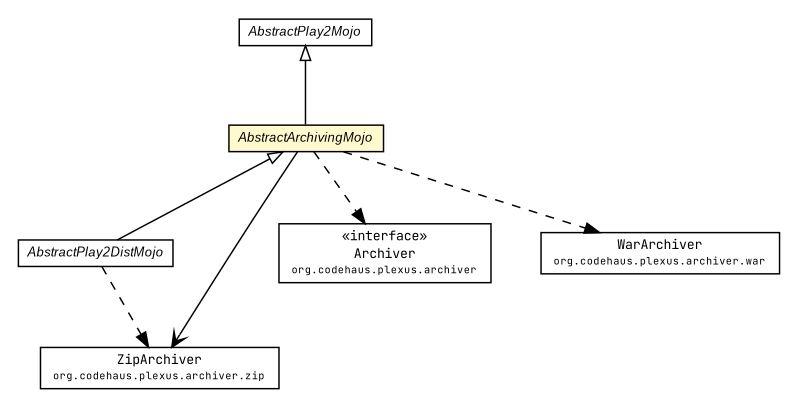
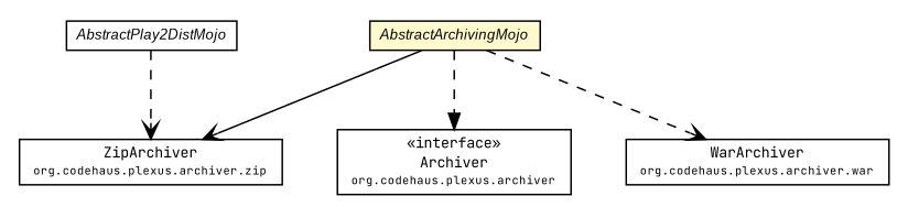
  digraph {
    fontname="JetBrains Mono"
    nodesep=0.25
    ranksep=0.5
    node [fontcolor=black fontname="JetBrains Mono" fontsize=9.0 shape=plaintext]
    edge [fontname="JetBrains Mono" fontsize=10.0 headport=p labelfontname=arial labelfontsize=10 tailport=p arrowhead=open color=black fontcolor=black style=dashed]
-   n1 [label=<<table title="com.google.code.play2.plugin.AbstractPlay2Mojo" border="0" cellborder="1" cellspacing="0" cellpadding="2" port="p" href="./AbstractPlay2Mojo.html"> 		<tr><td><table border="0" cellspacing="0" cellpadding="1"> <tr><td align="center" balign="center"><font face="arial italic"> AbstractPlay2Mojo </font></td></tr> 		</table></td></tr> 		</table>>]
    n2 [label=<<table title="com.google.code.play2.plugin.AbstractArchivingMojo" border="0" cellborder="1" cellspacing="0" cellpadding="2" port="p" bgcolor="lemonChiffon" href="./AbstractArchivingMojo.html"> 		<tr><td><table border="0" cellspacing="0" cellpadding="1"> <tr><td align="center" balign="center"><font face="arial italic"> AbstractArchivingMojo </font></td></tr> 		</table></td></tr> 		</table>>]
    n3 [label=<<table title="com.google.code.play2.plugin.AbstractPlay2DistMojo" border="0" cellborder="1" cellspacing="0" cellpadding="2" port="p" href="./AbstractPlay2DistMojo.html"> 		<tr><td><table border="0" cellspacing="0" cellpadding="1"> <tr><td align="center" balign="center"><font face="arial italic"> AbstractPlay2DistMojo </font></td></tr> 		</table></td></tr> 		</table>>]
    n4 [label=<<table title="org.codehaus.plexus.archiver.zip.ZipArchiver" border="0" cellborder="1" cellspacing="0" cellpadding="2" port="p" href="http://play2-maven-plugin.github.io/external-apidocs/org/codehaus/plexus/plexus-archiver/3.0/org/codehaus/plexus/archiver/zip/ZipArchiver.html"> 		<tr><td><table border="0" cellspacing="0" cellpadding="1"> <tr><td align="center" balign="center"> ZipArchiver </td></tr> <tr><td align="center" balign="center"><font point-size="7.0"> org.codehaus.plexus.archiver.zip </font></td></tr> 		</table></td></tr> 		</table>>]
    n5 [label=<<table title="org.codehaus.plexus.archiver.Archiver" border="0" cellborder="1" cellspacing="0" cellpadding="2" port="p" href="http://play2-maven-plugin.github.io/external-apidocs/org/codehaus/plexus/plexus-archiver/3.0/org/codehaus/plexus/archiver/Archiver.html"> 		<tr><td><table border="0" cellspacing="0" cellpadding="1"> <tr><td align="center" balign="center"> &#171;interface&#187; </td></tr> <tr><td align="center" balign="center"> Archiver </td></tr> <tr><td align="center" balign="center"><font point-size="7.0"> org.codehaus.plexus.archiver </font></td></tr> 		</table></td></tr> 		</table>>]
    n6 [label=<<table title="org.codehaus.plexus.archiver.war.WarArchiver" border="0" cellborder="1" cellspacing="0" cellpadding="2" port="p" href="http://play2-maven-plugin.github.io/external-apidocs/org/codehaus/plexus/plexus-archiver/3.0/org/codehaus/plexus/archiver/war/WarArchiver.html"> 		<tr><td><table border="0" cellspacing="0" cellpadding="1"> <tr><td align="center" balign="center"> WarArchiver </td></tr> <tr><td align="center" balign="center"><font point-size="7.0"> org.codehaus.plexus.archiver.war </font></td></tr> 		</table></td></tr> 		</table>>]
-   n1 -> n2 [arrowtail=empty dir=back fontsize=10 arrowhead="" color="" fontcolor="" style=""]
-   n2 -> n3 [arrowtail=empty dir=back fontsize=10 arrowhead="" color="" fontcolor="" style=""]
    n2 -> n4 [style=solid]
    n2 -> n5 [arrowhead=normal]
-   n2 -> n6 [arrowhead=normal]
-   n3 -> n4 [arrowhead=normal]
+   n2 -> n6
+   n3 -> n4
  }
